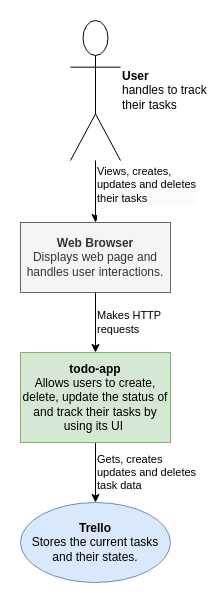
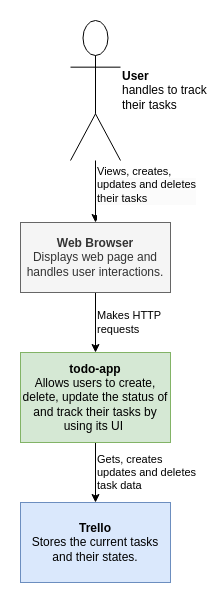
  <mxCell id="0" />
  <mxCell id="1" parent="0" />
  <mxCell id="2" value="&#10;&lt;span style=&quot;forced-color-adjust: none; color: rgb(0, 0, 0); font-family: Helvetica; font-style: normal; font-variant-ligatures: normal; font-variant-caps: normal; font-weight: 400; letter-spacing: normal; orphans: 2; text-indent: 0px; text-transform: none; widows: 2; word-spacing: 0px; -webkit-text-stroke-width: 0px; white-space: nowrap; text-decoration-thickness: initial; text-decoration-style: initial; text-decoration-color: initial; font-size: 11px; text-align: left; background-color: rgb(255, 255, 255);&quot;&gt;Views, creates,&lt;/span&gt;&lt;div style=&quot;forced-color-adjust: none; color: rgb(0, 0, 0); font-family: Helvetica; font-style: normal; font-variant-ligatures: normal; font-variant-caps: normal; font-weight: 400; letter-spacing: normal; orphans: 2; text-indent: 0px; text-transform: none; widows: 2; word-spacing: 0px; -webkit-text-stroke-width: 0px; white-space: nowrap; background-color: rgb(251, 251, 251); text-decoration-thickness: initial; text-decoration-style: initial; text-decoration-color: initial; font-size: 11px; text-align: left;&quot;&gt;updates and deletes&lt;/div&gt;&lt;div style=&quot;forced-color-adjust: none; color: rgb(0, 0, 0); font-family: Helvetica; font-style: normal; font-variant-ligatures: normal; font-variant-caps: normal; font-weight: 400; letter-spacing: normal; orphans: 2; text-indent: 0px; text-transform: none; widows: 2; word-spacing: 0px; -webkit-text-stroke-width: 0px; white-space: nowrap; background-color: rgb(251, 251, 251); text-decoration-thickness: initial; text-decoration-style: initial; text-decoration-color: initial; font-size: 11px; text-align: left;&quot;&gt;their tasks&lt;/div&gt;&#10;&#10;" style="edgeStyle=orthogonalEdgeStyle;rounded=0;orthogonalLoop=1;jettySize=auto;html=1;entryX=0.5;entryY=0;entryDx=0;entryDy=0;labelPosition=right;verticalLabelPosition=middle;align=left;verticalAlign=middle;" edge="1" parent="1" source="3" target="8"><mxGeometry relative="1" as="geometry" /></mxCell>
  <mxCell id="3" value="&lt;b&gt;User&lt;/b&gt;&lt;div&gt;handles&amp;nbsp;&lt;span style=&quot;background-color: initial;&quot;&gt;to track&lt;/span&gt;&lt;/div&gt;&lt;div&gt;&lt;span style=&quot;background-color: initial;&quot;&gt;their tasks&lt;/span&gt;&lt;/div&gt;" style="shape=umlActor;verticalLabelPosition=middle;verticalAlign=middle;html=1;outlineConnect=0;labelPosition=right;align=left;" vertex="1" parent="1"><mxGeometry x="70" y="20" width="50" height="140" as="geometry" /></mxCell>
  <mxCell id="4" value="Gets, creates&lt;div&gt;updates and deletes&lt;/div&gt;&lt;div&gt;task data&lt;/div&gt;" style="edgeStyle=orthogonalEdgeStyle;rounded=0;orthogonalLoop=1;jettySize=auto;html=1;entryX=0.5;entryY=0;entryDx=0;entryDy=0;labelPosition=right;verticalLabelPosition=middle;align=left;verticalAlign=middle;" edge="1" parent="1" source="5" target="6"><mxGeometry relative="1" as="geometry" /></mxCell>
  <mxCell id="5" value="&lt;b&gt;todo-app&lt;/b&gt;&lt;div&gt;Allows users to create, delete, update the status of and track their tasks by using its UI&amp;nbsp;&lt;/div&gt;" style="rounded=0;whiteSpace=wrap;html=1;fillColor=#d5e8d4;strokeColor=#82b366;" vertex="1" parent="1"><mxGeometry x="20" y="352" width="150" height="90" as="geometry" /></mxCell>
- <mxCell id="6" value="&lt;div&gt;&lt;b&gt;Trello&lt;/b&gt;&lt;/div&gt;&lt;div&gt;Stores the current tasks and their states.&lt;/div&gt;" style="ellipse;whiteSpace=wrap;html=1;fillColor=#dae8fc;strokeColor=#6c8ebf;" vertex="1" parent="1"><mxGeometry x="20" y="502" width="150" height="80" as="geometry" /></mxCell>
+ <mxCell id="6" value="&lt;div&gt;&lt;b&gt;Trello&lt;/b&gt;&lt;/div&gt;&lt;div&gt;Stores the current tasks and their states.&lt;/div&gt;" style="rounded=0;whiteSpace=wrap;html=1;fillColor=#dae8fc;strokeColor=#6c8ebf;" vertex="1" parent="1"><mxGeometry x="20" y="502" width="150" height="80" as="geometry" /></mxCell>
  <mxCell id="7" value="Makes HTTP&amp;nbsp;&lt;div&gt;requests&lt;/div&gt;" style="edgeStyle=orthogonalEdgeStyle;rounded=0;orthogonalLoop=1;jettySize=auto;html=1;align=left;labelPosition=right;verticalLabelPosition=middle;verticalAlign=middle;labelBackgroundColor=default;" edge="1" parent="1" source="8" target="5"><mxGeometry relative="1" as="geometry" /></mxCell>
  <mxCell id="8" value="&lt;b&gt;Web Browser&lt;/b&gt;&lt;div&gt;Displays web page and handles user interactions.&lt;/div&gt;" style="rounded=0;whiteSpace=wrap;html=1;fillColor=#f5f5f5;fontColor=#333333;strokeColor=#666666;" vertex="1" parent="1"><mxGeometry x="20" y="222" width="150" height="70" as="geometry" /></mxCell>
